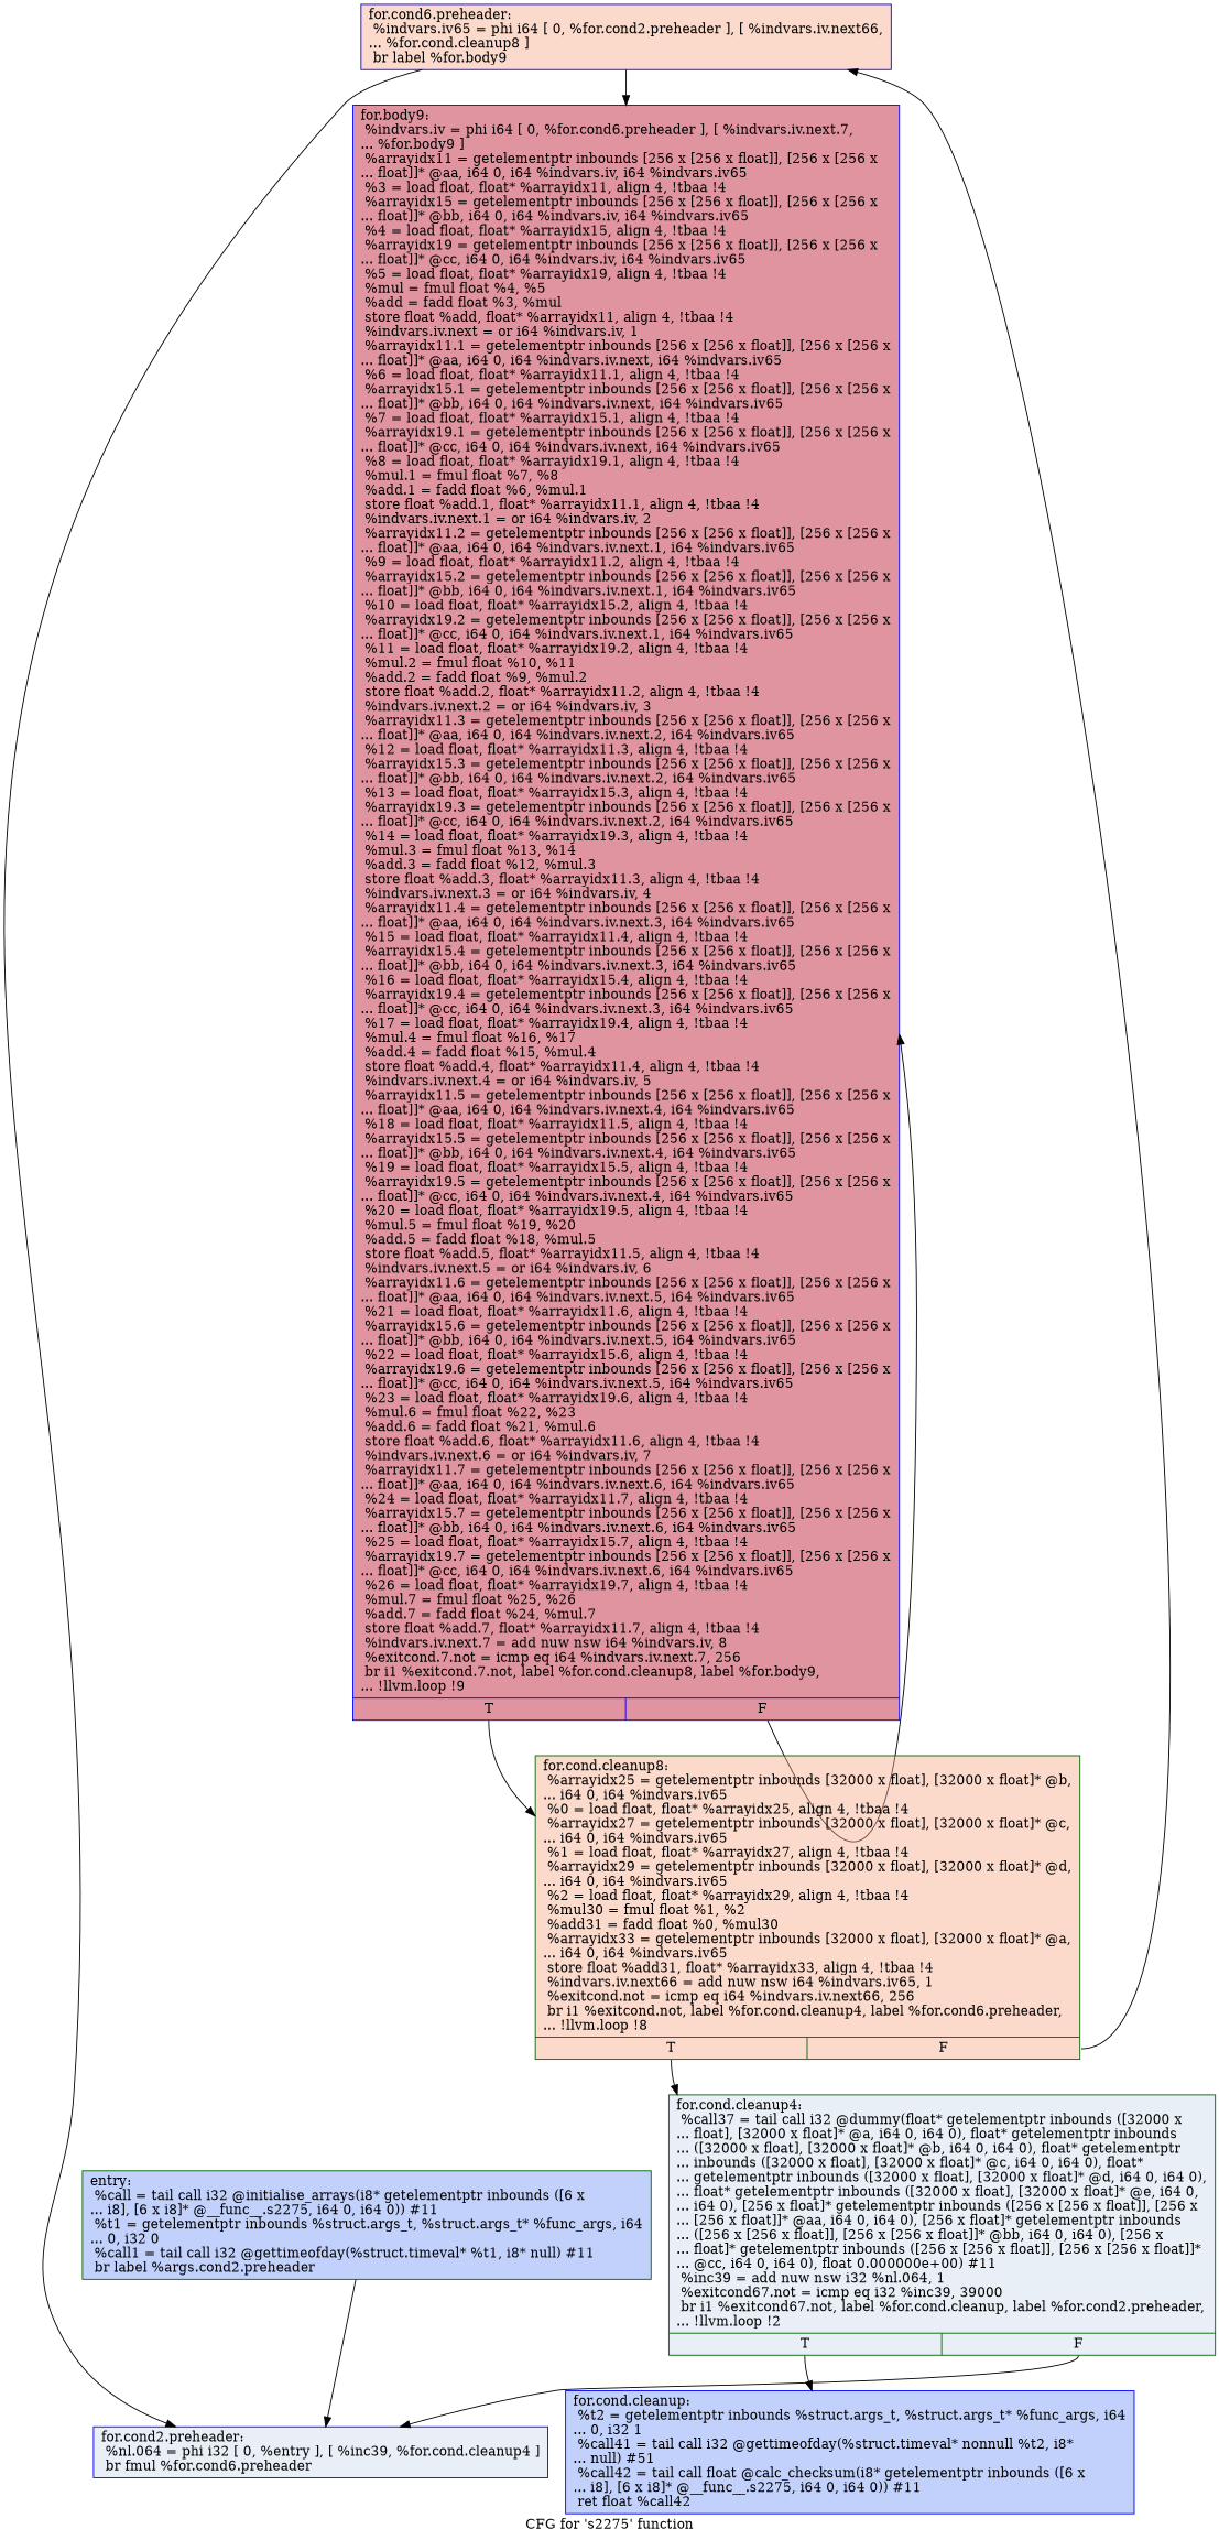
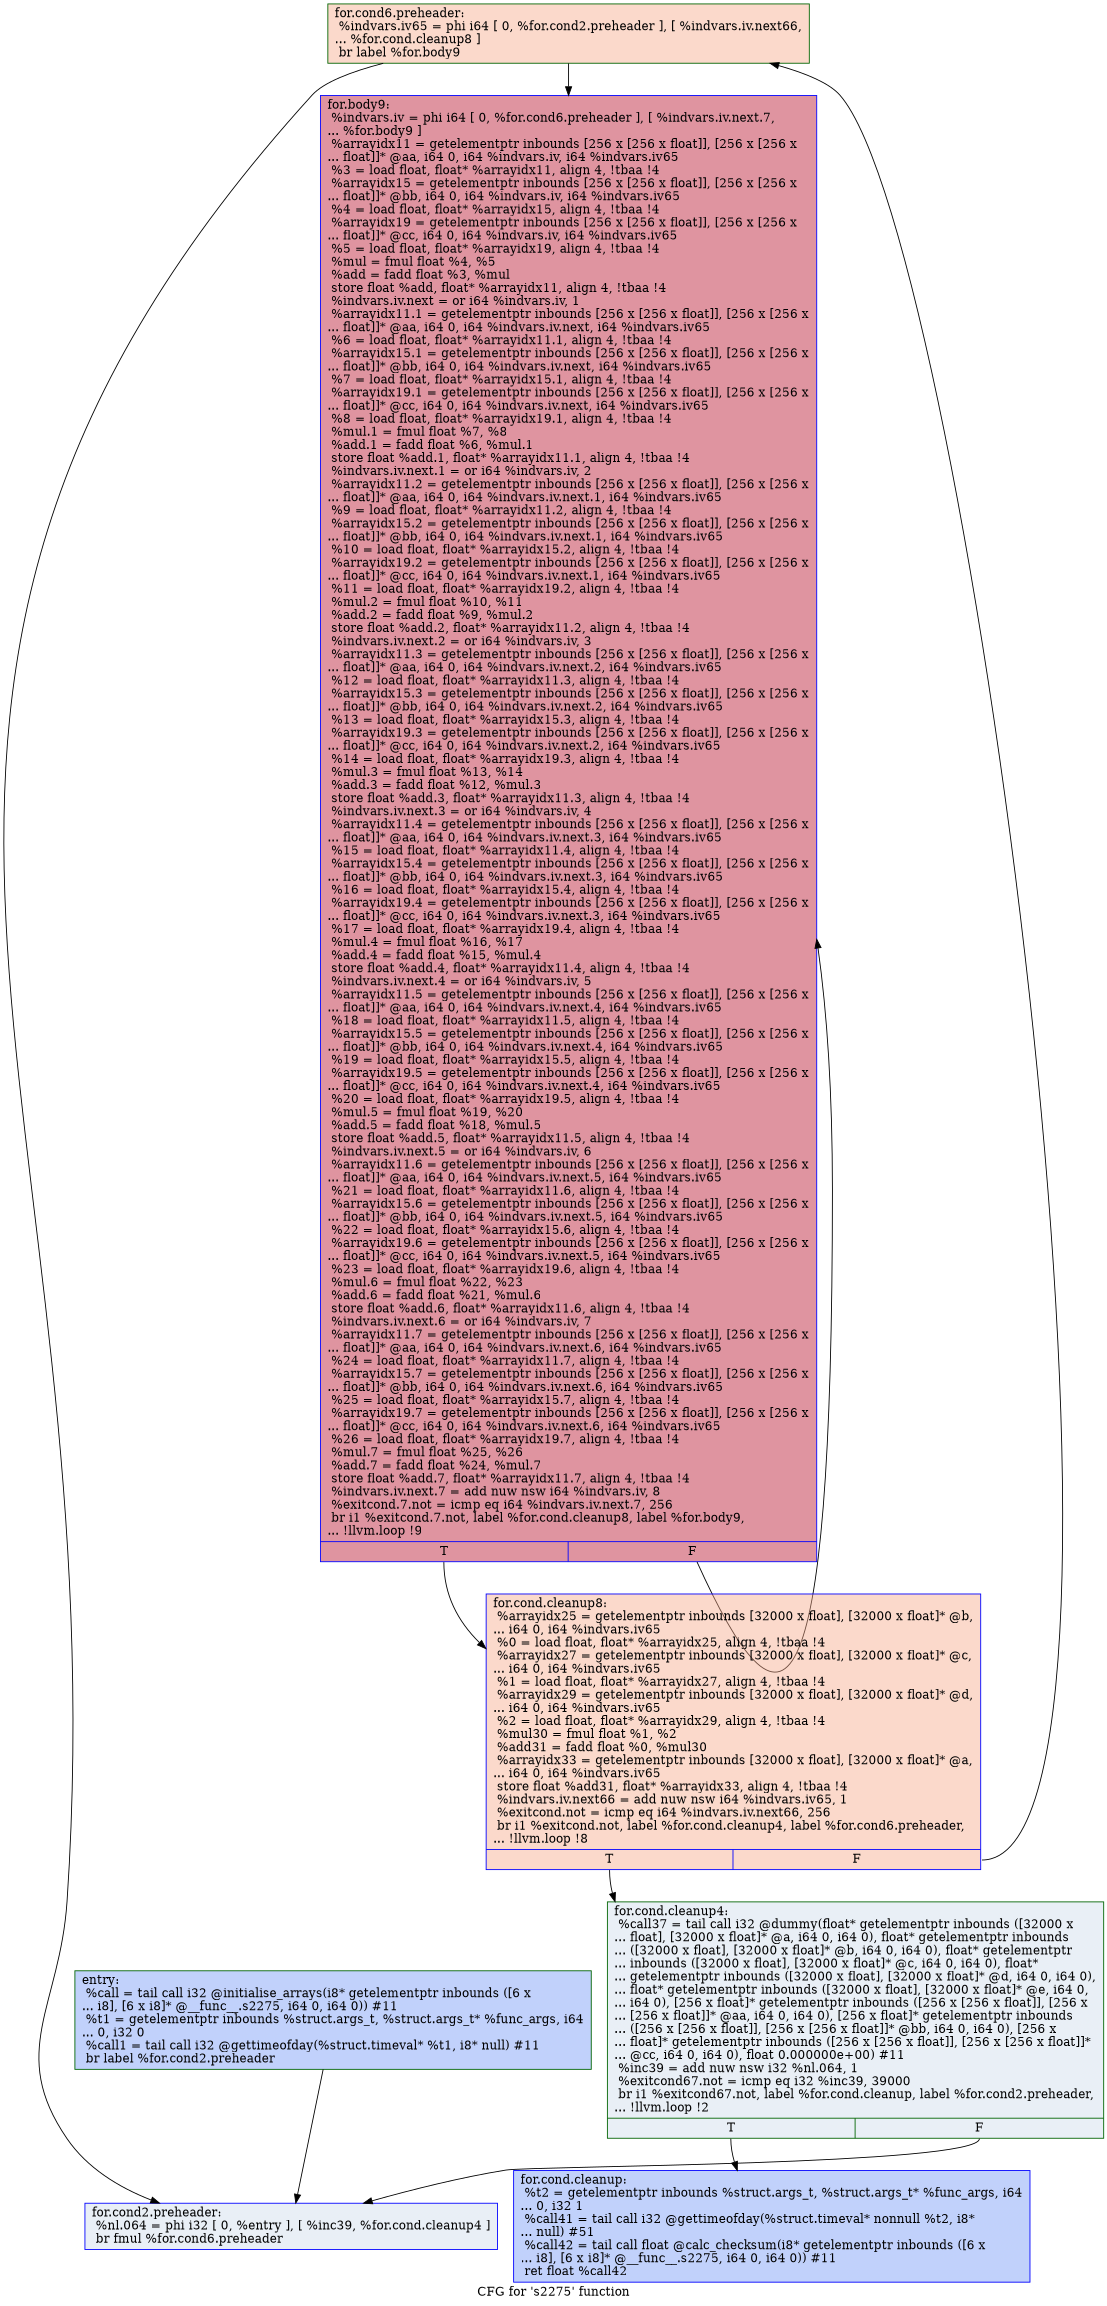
  digraph {
    label="CFG for 's2275' function"
    node [color=darkgreen fillcolor="#7396f570" shape=record style=filled]
-   n1 [label="{entry:\l  %call = tail call i32 @initialise_arrays(i8* getelementptr inbounds ([6 x\l... i8], [6 x i8]* @__func__.s2275, i64 0, i64 0)) #11\l  %t1 = getelementptr inbounds %struct.args_t, %struct.args_t* %func_args, i64\l... 0, i32 0\l  %call1 = tail call i32 @gettimeofday(%struct.timeval* %t1, i8* null) #11\l  br label %args.cond2.preheader\l}"]
+   n1 [label="{entry:\l  %call = tail call i32 @initialise_arrays(i8* getelementptr inbounds ([6 x\l... i8], [6 x i8]* @__func__.s2275, i64 0, i64 0)) #11\l  %t1 = getelementptr inbounds %struct.args_t, %struct.args_t* %func_args, i64\l... 0, i32 0\l  %call1 = tail call i32 @gettimeofday(%struct.timeval* %t1, i8* null) #11\l  br label %for.cond2.preheader\l}"]
    n2 [color=blue fillcolor="#cedaeb70" label="{for.cond2.preheader:                              \l  %nl.064 = phi i32 [ 0, %entry ], [ %inc39, %for.cond.cleanup4 ]\l  br fmul %for.cond6.preheader\l}"]
-   n3 [color=blue fillcolor="#f7a88970" label="{for.cond6.preheader:                              \l  %indvars.iv65 = phi i64 [ 0, %for.cond2.preheader ], [ %indvars.iv.next66,\l... %for.cond.cleanup8 ]\l  br label %for.body9\l}"]
+   n3 [fillcolor="#f7a88970" label="{for.cond6.preheader:                              \l  %indvars.iv65 = phi i64 [ 0, %for.cond2.preheader ], [ %indvars.iv.next66,\l... %for.cond.cleanup8 ]\l  br label %for.body9\l}"]
    n4 [color=blue fillcolor="#b70d2870" label="{for.body9:                                        \l  %indvars.iv = phi i64 [ 0, %for.cond6.preheader ], [ %indvars.iv.next.7,\l... %for.body9 ]\l  %arrayidx11 = getelementptr inbounds [256 x [256 x float]], [256 x [256 x\l... float]]* @aa, i64 0, i64 %indvars.iv, i64 %indvars.iv65\l  %3 = load float, float* %arrayidx11, align 4, !tbaa !4\l  %arrayidx15 = getelementptr inbounds [256 x [256 x float]], [256 x [256 x\l... float]]* @bb, i64 0, i64 %indvars.iv, i64 %indvars.iv65\l  %4 = load float, float* %arrayidx15, align 4, !tbaa !4\l  %arrayidx19 = getelementptr inbounds [256 x [256 x float]], [256 x [256 x\l... float]]* @cc, i64 0, i64 %indvars.iv, i64 %indvars.iv65\l  %5 = load float, float* %arrayidx19, align 4, !tbaa !4\l  %mul = fmul float %4, %5\l  %add = fadd float %3, %mul\l  store float %add, float* %arrayidx11, align 4, !tbaa !4\l  %indvars.iv.next = or i64 %indvars.iv, 1\l  %arrayidx11.1 = getelementptr inbounds [256 x [256 x float]], [256 x [256 x\l... float]]* @aa, i64 0, i64 %indvars.iv.next, i64 %indvars.iv65\l  %6 = load float, float* %arrayidx11.1, align 4, !tbaa !4\l  %arrayidx15.1 = getelementptr inbounds [256 x [256 x float]], [256 x [256 x\l... float]]* @bb, i64 0, i64 %indvars.iv.next, i64 %indvars.iv65\l  %7 = load float, float* %arrayidx15.1, align 4, !tbaa !4\l  %arrayidx19.1 = getelementptr inbounds [256 x [256 x float]], [256 x [256 x\l... float]]* @cc, i64 0, i64 %indvars.iv.next, i64 %indvars.iv65\l  %8 = load float, float* %arrayidx19.1, align 4, !tbaa !4\l  %mul.1 = fmul float %7, %8\l  %add.1 = fadd float %6, %mul.1\l  store float %add.1, float* %arrayidx11.1, align 4, !tbaa !4\l  %indvars.iv.next.1 = or i64 %indvars.iv, 2\l  %arrayidx11.2 = getelementptr inbounds [256 x [256 x float]], [256 x [256 x\l... float]]* @aa, i64 0, i64 %indvars.iv.next.1, i64 %indvars.iv65\l  %9 = load float, float* %arrayidx11.2, align 4, !tbaa !4\l  %arrayidx15.2 = getelementptr inbounds [256 x [256 x float]], [256 x [256 x\l... float]]* @bb, i64 0, i64 %indvars.iv.next.1, i64 %indvars.iv65\l  %10 = load float, float* %arrayidx15.2, align 4, !tbaa !4\l  %arrayidx19.2 = getelementptr inbounds [256 x [256 x float]], [256 x [256 x\l... float]]* @cc, i64 0, i64 %indvars.iv.next.1, i64 %indvars.iv65\l  %11 = load float, float* %arrayidx19.2, align 4, !tbaa !4\l  %mul.2 = fmul float %10, %11\l  %add.2 = fadd float %9, %mul.2\l  store float %add.2, float* %arrayidx11.2, align 4, !tbaa !4\l  %indvars.iv.next.2 = or i64 %indvars.iv, 3\l  %arrayidx11.3 = getelementptr inbounds [256 x [256 x float]], [256 x [256 x\l... float]]* @aa, i64 0, i64 %indvars.iv.next.2, i64 %indvars.iv65\l  %12 = load float, float* %arrayidx11.3, align 4, !tbaa !4\l  %arrayidx15.3 = getelementptr inbounds [256 x [256 x float]], [256 x [256 x\l... float]]* @bb, i64 0, i64 %indvars.iv.next.2, i64 %indvars.iv65\l  %13 = load float, float* %arrayidx15.3, align 4, !tbaa !4\l  %arrayidx19.3 = getelementptr inbounds [256 x [256 x float]], [256 x [256 x\l... float]]* @cc, i64 0, i64 %indvars.iv.next.2, i64 %indvars.iv65\l  %14 = load float, float* %arrayidx19.3, align 4, !tbaa !4\l  %mul.3 = fmul float %13, %14\l  %add.3 = fadd float %12, %mul.3\l  store float %add.3, float* %arrayidx11.3, align 4, !tbaa !4\l  %indvars.iv.next.3 = or i64 %indvars.iv, 4\l  %arrayidx11.4 = getelementptr inbounds [256 x [256 x float]], [256 x [256 x\l... float]]* @aa, i64 0, i64 %indvars.iv.next.3, i64 %indvars.iv65\l  %15 = load float, float* %arrayidx11.4, align 4, !tbaa !4\l  %arrayidx15.4 = getelementptr inbounds [256 x [256 x float]], [256 x [256 x\l... float]]* @bb, i64 0, i64 %indvars.iv.next.3, i64 %indvars.iv65\l  %16 = load float, float* %arrayidx15.4, align 4, !tbaa !4\l  %arrayidx19.4 = getelementptr inbounds [256 x [256 x float]], [256 x [256 x\l... float]]* @cc, i64 0, i64 %indvars.iv.next.3, i64 %indvars.iv65\l  %17 = load float, float* %arrayidx19.4, align 4, !tbaa !4\l  %mul.4 = fmul float %16, %17\l  %add.4 = fadd float %15, %mul.4\l  store float %add.4, float* %arrayidx11.4, align 4, !tbaa !4\l  %indvars.iv.next.4 = or i64 %indvars.iv, 5\l  %arrayidx11.5 = getelementptr inbounds [256 x [256 x float]], [256 x [256 x\l... float]]* @aa, i64 0, i64 %indvars.iv.next.4, i64 %indvars.iv65\l  %18 = load float, float* %arrayidx11.5, align 4, !tbaa !4\l  %arrayidx15.5 = getelementptr inbounds [256 x [256 x float]], [256 x [256 x\l... float]]* @bb, i64 0, i64 %indvars.iv.next.4, i64 %indvars.iv65\l  %19 = load float, float* %arrayidx15.5, align 4, !tbaa !4\l  %arrayidx19.5 = getelementptr inbounds [256 x [256 x float]], [256 x [256 x\l... float]]* @cc, i64 0, i64 %indvars.iv.next.4, i64 %indvars.iv65\l  %20 = load float, float* %arrayidx19.5, align 4, !tbaa !4\l  %mul.5 = fmul float %19, %20\l  %add.5 = fadd float %18, %mul.5\l  store float %add.5, float* %arrayidx11.5, align 4, !tbaa !4\l  %indvars.iv.next.5 = or i64 %indvars.iv, 6\l  %arrayidx11.6 = getelementptr inbounds [256 x [256 x float]], [256 x [256 x\l... float]]* @aa, i64 0, i64 %indvars.iv.next.5, i64 %indvars.iv65\l  %21 = load float, float* %arrayidx11.6, align 4, !tbaa !4\l  %arrayidx15.6 = getelementptr inbounds [256 x [256 x float]], [256 x [256 x\l... float]]* @bb, i64 0, i64 %indvars.iv.next.5, i64 %indvars.iv65\l  %22 = load float, float* %arrayidx15.6, align 4, !tbaa !4\l  %arrayidx19.6 = getelementptr inbounds [256 x [256 x float]], [256 x [256 x\l... float]]* @cc, i64 0, i64 %indvars.iv.next.5, i64 %indvars.iv65\l  %23 = load float, float* %arrayidx19.6, align 4, !tbaa !4\l  %mul.6 = fmul float %22, %23\l  %add.6 = fadd float %21, %mul.6\l  store float %add.6, float* %arrayidx11.6, align 4, !tbaa !4\l  %indvars.iv.next.6 = or i64 %indvars.iv, 7\l  %arrayidx11.7 = getelementptr inbounds [256 x [256 x float]], [256 x [256 x\l... float]]* @aa, i64 0, i64 %indvars.iv.next.6, i64 %indvars.iv65\l  %24 = load float, float* %arrayidx11.7, align 4, !tbaa !4\l  %arrayidx15.7 = getelementptr inbounds [256 x [256 x float]], [256 x [256 x\l... float]]* @bb, i64 0, i64 %indvars.iv.next.6, i64 %indvars.iv65\l  %25 = load float, float* %arrayidx15.7, align 4, !tbaa !4\l  %arrayidx19.7 = getelementptr inbounds [256 x [256 x float]], [256 x [256 x\l... float]]* @cc, i64 0, i64 %indvars.iv.next.6, i64 %indvars.iv65\l  %26 = load float, float* %arrayidx19.7, align 4, !tbaa !4\l  %mul.7 = fmul float %25, %26\l  %add.7 = fadd float %24, %mul.7\l  store float %add.7, float* %arrayidx11.7, align 4, !tbaa !4\l  %indvars.iv.next.7 = add nuw nsw i64 %indvars.iv, 8\l  %exitcond.7.not = icmp eq i64 %indvars.iv.next.7, 256\l  br i1 %exitcond.7.not, label %for.cond.cleanup8, label %for.body9,\l... !llvm.loop !9\l|{<s0>T|<s1>F}}"]
-   n5 [fillcolor="#f7a88970" label="{for.cond.cleanup8:                                \l  %arrayidx25 = getelementptr inbounds [32000 x float], [32000 x float]* @b,\l... i64 0, i64 %indvars.iv65\l  %0 = load float, float* %arrayidx25, align 4, !tbaa !4\l  %arrayidx27 = getelementptr inbounds [32000 x float], [32000 x float]* @c,\l... i64 0, i64 %indvars.iv65\l  %1 = load float, float* %arrayidx27, align 4, !tbaa !4\l  %arrayidx29 = getelementptr inbounds [32000 x float], [32000 x float]* @d,\l... i64 0, i64 %indvars.iv65\l  %2 = load float, float* %arrayidx29, align 4, !tbaa !4\l  %mul30 = fmul float %1, %2\l  %add31 = fadd float %0, %mul30\l  %arrayidx33 = getelementptr inbounds [32000 x float], [32000 x float]* @a,\l... i64 0, i64 %indvars.iv65\l  store float %add31, float* %arrayidx33, align 4, !tbaa !4\l  %indvars.iv.next66 = add nuw nsw i64 %indvars.iv65, 1\l  %exitcond.not = icmp eq i64 %indvars.iv.next66, 256\l  br i1 %exitcond.not, label %for.cond.cleanup4, label %for.cond6.preheader,\l... !llvm.loop !8\l|{<s0>T|<s1>F}}"]
+   n5 [color=blue fillcolor="#f7a88970" label="{for.cond.cleanup8:                                \l  %arrayidx25 = getelementptr inbounds [32000 x float], [32000 x float]* @b,\l... i64 0, i64 %indvars.iv65\l  %0 = load float, float* %arrayidx25, align 4, !tbaa !4\l  %arrayidx27 = getelementptr inbounds [32000 x float], [32000 x float]* @c,\l... i64 0, i64 %indvars.iv65\l  %1 = load float, float* %arrayidx27, align 4, !tbaa !4\l  %arrayidx29 = getelementptr inbounds [32000 x float], [32000 x float]* @d,\l... i64 0, i64 %indvars.iv65\l  %2 = load float, float* %arrayidx29, align 4, !tbaa !4\l  %mul30 = fmul float %1, %2\l  %add31 = fadd float %0, %mul30\l  %arrayidx33 = getelementptr inbounds [32000 x float], [32000 x float]* @a,\l... i64 0, i64 %indvars.iv65\l  store float %add31, float* %arrayidx33, align 4, !tbaa !4\l  %indvars.iv.next66 = add nuw nsw i64 %indvars.iv65, 1\l  %exitcond.not = icmp eq i64 %indvars.iv.next66, 256\l  br i1 %exitcond.not, label %for.cond.cleanup4, label %for.cond6.preheader,\l... !llvm.loop !8\l|{<s0>T|<s1>F}}"]
    n6 [color=blue label="{for.cond.cleanup:                                 \l  %t2 = getelementptr inbounds %struct.args_t, %struct.args_t* %func_args, i64\l... 0, i32 1\l  %call41 = tail call i32 @gettimeofday(%struct.timeval* nonnull %t2, i8*\l... null) #51\l  %call42 = tail call float @calc_checksum(i8* getelementptr inbounds ([6 x\l... i8], [6 x i8]* @__func__.s2275, i64 0, i64 0)) #11\l  ret float %call42\l}"]
    n7 [fillcolor="#cedaeb70" label="{for.cond.cleanup4:                                \l  %call37 = tail call i32 @dummy(float* getelementptr inbounds ([32000 x\l... float], [32000 x float]* @a, i64 0, i64 0), float* getelementptr inbounds\l... ([32000 x float], [32000 x float]* @b, i64 0, i64 0), float* getelementptr\l... inbounds ([32000 x float], [32000 x float]* @c, i64 0, i64 0), float*\l... getelementptr inbounds ([32000 x float], [32000 x float]* @d, i64 0, i64 0),\l... float* getelementptr inbounds ([32000 x float], [32000 x float]* @e, i64 0,\l... i64 0), [256 x float]* getelementptr inbounds ([256 x [256 x float]], [256 x\l... [256 x float]]* @aa, i64 0, i64 0), [256 x float]* getelementptr inbounds\l... ([256 x [256 x float]], [256 x [256 x float]]* @bb, i64 0, i64 0), [256 x\l... float]* getelementptr inbounds ([256 x [256 x float]], [256 x [256 x float]]*\l... @cc, i64 0, i64 0), float 0.000000e+00) #11\l  %inc39 = add nuw nsw i32 %nl.064, 1\l  %exitcond67.not = icmp eq i32 %inc39, 39000\l  br i1 %exitcond67.not, label %for.cond.cleanup, label %for.cond2.preheader,\l... !llvm.loop !2\l|{<s0>T|<s1>F}}"]
    n1 -> n2
    n3 -> n2
    n3 -> n4
    n4 -> n4 [tailport=s1]
    n4 -> n5 [tailport=s0]
    n5 -> n3 [tailport=s1]
    n5 -> n7 [tailport=s0]
    n7 -> n2 [tailport=s1]
    n7 -> n6 [tailport=s0]
  }
